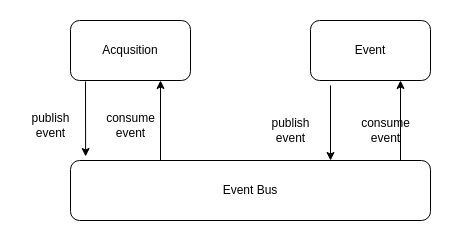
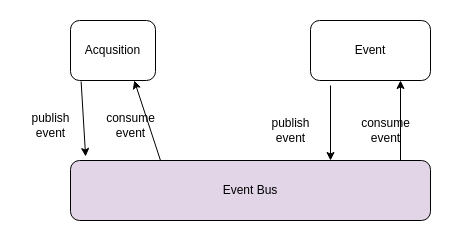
  <mxCell id="0" />
  <mxCell id="1" parent="0" />
- <mxCell id="2" value="Acqusition" style="rounded=1;whiteSpace=wrap;html=1;" vertex="1" parent="1"><mxGeometry x="70" y="20" width="120" height="60" as="geometry" /></mxCell>
+ <mxCell id="2" value="Acqusition" style="rounded=1;whiteSpace=wrap;html=1;" vertex="1" parent="1"><mxGeometry x="70" y="20" width="85" height="60" as="geometry" /></mxCell>
  <mxCell id="3" value="Event" style="rounded=1;whiteSpace=wrap;html=1;" vertex="1" parent="1"><mxGeometry x="310" y="20" width="120" height="60" as="geometry" /></mxCell>
- <mxCell id="4" value="Event Bus" style="rounded=1;whiteSpace=wrap;html=1;" vertex="1" parent="1"><mxGeometry x="70" y="160" width="360" height="60" as="geometry" /></mxCell>
+ <mxCell id="4" value="Event Bus" style="rounded=1;whiteSpace=wrap;html=1;fillColor=#e1d5e7;" vertex="1" parent="1"><mxGeometry x="70" y="160" width="360" height="60" as="geometry" /></mxCell>
  <mxCell id="5" value="" style="endArrow=classic;html=1;rounded=0;exitX=0.125;exitY=1.017;exitDx=0;exitDy=0;exitPerimeter=0;entryX=0.042;entryY=-0.067;entryDx=0;entryDy=0;entryPerimeter=0;" edge="1" parent="1" source="2" target="4"><mxGeometry width="50" height="50" relative="1" as="geometry"><mxPoint x="370" y="220" as="sourcePoint" /><mxPoint x="420" y="170" as="targetPoint" /></mxGeometry></mxCell>
  <mxCell id="6" value="" style="endArrow=classic;html=1;rounded=0;exitX=0.125;exitY=1.017;exitDx=0;exitDy=0;exitPerimeter=0;entryX=0.042;entryY=-0.067;entryDx=0;entryDy=0;entryPerimeter=0;" edge="1" parent="1"><mxGeometry width="50" height="50" relative="1" as="geometry"><mxPoint x="330" y="85" as="sourcePoint" /><mxPoint x="330" y="160" as="targetPoint" /></mxGeometry></mxCell>
  <mxCell id="7" value="" style="endArrow=classic;html=1;rounded=0;exitX=0.25;exitY=0;exitDx=0;exitDy=0;entryX=0.75;entryY=1;entryDx=0;entryDy=0;" edge="1" parent="1" source="4" target="2"><mxGeometry width="50" height="50" relative="1" as="geometry"><mxPoint x="370" y="220" as="sourcePoint" /><mxPoint x="420" y="170" as="targetPoint" /></mxGeometry></mxCell>
  <mxCell id="8" value="" style="endArrow=classic;html=1;rounded=0;exitX=0.25;exitY=0;exitDx=0;exitDy=0;entryX=0.75;entryY=1;entryDx=0;entryDy=0;" edge="1" parent="1"><mxGeometry width="50" height="50" relative="1" as="geometry"><mxPoint x="400" y="160" as="sourcePoint" /><mxPoint x="400" y="80" as="targetPoint" /></mxGeometry></mxCell>
  <mxCell id="9" value="publish&lt;br&gt;event" style="text;html=1;align=center;verticalAlign=middle;resizable=0;points=[];autosize=1;strokeColor=none;fillColor=none;" vertex="1" parent="1"><mxGeometry x="20" y="105" width="60" height="40" as="geometry" /></mxCell>
  <mxCell id="10" value="publish&lt;br&gt;event" style="text;html=1;align=center;verticalAlign=middle;resizable=0;points=[];autosize=1;strokeColor=none;fillColor=none;" vertex="1" parent="1"><mxGeometry x="260" y="110" width="60" height="40" as="geometry" /></mxCell>
  <mxCell id="11" value="consume&lt;br&gt;event" style="text;html=1;align=center;verticalAlign=middle;resizable=0;points=[];autosize=1;strokeColor=none;fillColor=none;" vertex="1" parent="1"><mxGeometry x="95" y="105" width="70" height="40" as="geometry" /></mxCell>
  <mxCell id="12" value="consume&lt;br&gt;event" style="text;html=1;align=center;verticalAlign=middle;resizable=0;points=[];autosize=1;strokeColor=none;fillColor=none;" vertex="1" parent="1"><mxGeometry x="350" y="110" width="70" height="40" as="geometry" /></mxCell>
